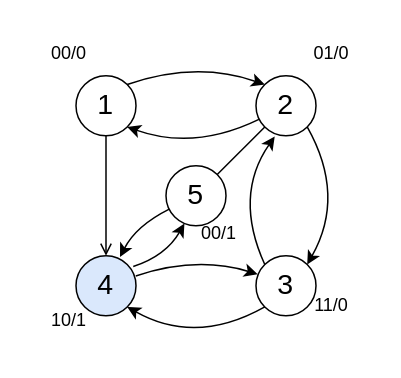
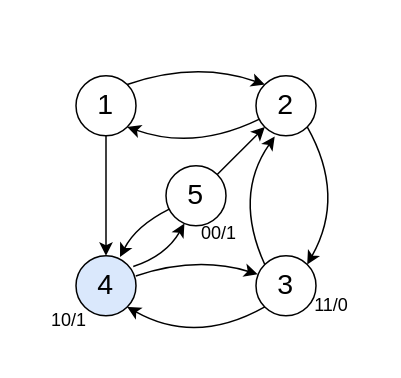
  <mxCell id="0" />
  <mxCell id="1" parent="0" />
  <mxCell id="2" value="&lt;font style=&quot;font-size: 19px;&quot;&gt;1&lt;/font&gt;" style="ellipse;whiteSpace=wrap;html=1;" parent="1" vertex="1"><mxGeometry x="50" y="50" width="40" height="40" as="geometry" /></mxCell>
  <mxCell id="3" value="&lt;span style=&quot;font-size: 19px;&quot;&gt;2&lt;/span&gt;" style="ellipse;whiteSpace=wrap;html=1;" parent="1" vertex="1"><mxGeometry x="170" y="50" width="40" height="40" as="geometry" /></mxCell>
  <mxCell id="4" value="&lt;span style=&quot;font-size: 19px;&quot;&gt;5&lt;/span&gt;" style="ellipse;whiteSpace=wrap;html=1;" parent="1" vertex="1"><mxGeometry x="110" y="110" width="40" height="40" as="geometry" /></mxCell>
  <mxCell id="5" value="&lt;font style=&quot;font-size: 19px;&quot;&gt;4&lt;/font&gt;" style="ellipse;whiteSpace=wrap;html=1;fillColor=#dae8fc;" parent="1" vertex="1"><mxGeometry x="50" y="170" width="40" height="40" as="geometry" /></mxCell>
  <mxCell id="6" value="&lt;font style=&quot;font-size: 19px;&quot;&gt;3&lt;/font&gt;" style="ellipse;whiteSpace=wrap;html=1;" parent="1" vertex="1"><mxGeometry x="170" y="170" width="40" height="40" as="geometry" /></mxCell>
  <mxCell id="7" value="11/0" style="text;html=1;align=center;verticalAlign=middle;resizable=0;points=[];autosize=1;strokeColor=none;fillColor=none;" parent="1" vertex="1"><mxGeometry x="195" y="188" width="50" height="30" as="geometry" /></mxCell>
  <mxCell id="8" value="10/1" style="text;html=1;align=center;verticalAlign=middle;resizable=0;points=[];autosize=1;strokeColor=none;fillColor=none;" parent="1" vertex="1"><mxGeometry x="20" y="198" width="50" height="30" as="geometry" /></mxCell>
  <mxCell id="9" value="00/1" style="text;html=1;align=center;verticalAlign=middle;resizable=0;points=[];autosize=1;strokeColor=none;fillColor=none;" parent="1" vertex="1"><mxGeometry x="120" y="140" width="50" height="30" as="geometry" /></mxCell>
- <mxCell id="10" value="00/0" style="text;html=1;align=center;verticalAlign=middle;resizable=0;points=[];autosize=1;strokeColor=none;fillColor=none;" parent="1" vertex="1"><mxGeometry x="20" y="20" width="50" height="30" as="geometry" /></mxCell>
- <mxCell id="11" value="01/0" style="text;html=1;align=center;verticalAlign=middle;resizable=0;points=[];autosize=1;strokeColor=none;fillColor=none;" parent="1" vertex="1"><mxGeometry x="195" y="20" width="50" height="30" as="geometry" /></mxCell>
  <mxCell id="12" value="" style="endArrow=classic;html=1;entryX=0;entryY=0;entryDx=0;entryDy=0;curved=1;exitX=1;exitY=0;exitDx=0;exitDy=0;" parent="1" source="2" target="3" edge="1"><mxGeometry width="50" height="50" relative="1" as="geometry"><mxPoint x="90" y="110" as="sourcePoint" /><mxPoint x="160" y="70" as="targetPoint" /><Array as="points"><mxPoint x="130" y="40" /></Array></mxGeometry></mxCell>
- <mxCell id="13" value="" style="endArrow=open;html=1;rounded=0;exitX=0.5;exitY=1;exitDx=0;exitDy=0;entryX=0.5;entryY=0;entryDx=0;entryDy=0;" parent="1" source="2" target="5" edge="1"><mxGeometry width="50" height="50" relative="1" as="geometry"><mxPoint x="60" y="110" as="sourcePoint" /><mxPoint x="140" y="110" as="targetPoint" /></mxGeometry></mxCell>
+ <mxCell id="13" value="" style="endArrow=classic;html=1;rounded=0;exitX=0.5;exitY=1;exitDx=0;exitDy=0;entryX=0.5;entryY=0;entryDx=0;entryDy=0;" parent="1" source="2" target="5" edge="1"><mxGeometry width="50" height="50" relative="1" as="geometry"><mxPoint x="60" y="110" as="sourcePoint" /><mxPoint x="140" y="110" as="targetPoint" /></mxGeometry></mxCell>
  <mxCell id="14" value="" style="endArrow=classic;html=1;exitX=0.049;exitY=0.728;exitDx=0;exitDy=0;curved=1;entryX=1;entryY=1;entryDx=0;entryDy=0;exitPerimeter=0;" parent="1" source="3" target="2" edge="1"><mxGeometry width="50" height="50" relative="1" as="geometry"><mxPoint x="89" y="90" as="sourcePoint" /><mxPoint x="120" y="80" as="targetPoint" /><Array as="points"><mxPoint x="129" y="100" /></Array></mxGeometry></mxCell>
  <mxCell id="15" value="" style="endArrow=classic;html=1;entryX=1;entryY=0;entryDx=0;entryDy=0;curved=1;exitX=1;exitY=1;exitDx=0;exitDy=0;" parent="1" source="3" target="6" edge="1"><mxGeometry width="50" height="50" relative="1" as="geometry"><mxPoint x="210" y="170" as="sourcePoint" /><mxPoint x="302" y="170" as="targetPoint" /><Array as="points"><mxPoint x="230" y="130" /></Array></mxGeometry></mxCell>
  <mxCell id="16" value="" style="endArrow=classic;html=1;entryX=1;entryY=1;entryDx=0;entryDy=0;curved=1;exitX=0;exitY=1;exitDx=0;exitDy=0;" parent="1" source="6" target="5" edge="1"><mxGeometry width="50" height="50" relative="1" as="geometry"><mxPoint x="78" y="244" as="sourcePoint" /><mxPoint x="170" y="244" as="targetPoint" /><Array as="points"><mxPoint x="130" y="230" /></Array></mxGeometry></mxCell>
  <mxCell id="17" value="" style="endArrow=classic;html=1;entryX=0.312;entryY=1.012;entryDx=0;entryDy=0;curved=1;exitX=0;exitY=0;exitDx=0;exitDy=0;entryPerimeter=0;" parent="1" source="6" target="3" edge="1"><mxGeometry width="50" height="50" relative="1" as="geometry"><mxPoint x="129" y="157" as="sourcePoint" /><mxPoint x="129" y="249" as="targetPoint" /><Array as="points"><mxPoint x="155" y="130" /></Array></mxGeometry></mxCell>
  <mxCell id="18" value="" style="endArrow=classic;html=1;entryX=0.028;entryY=0.307;entryDx=0;entryDy=0;curved=1;exitX=0.996;exitY=0.338;exitDx=0;exitDy=0;exitPerimeter=0;entryPerimeter=0;" parent="1" source="5" target="6" edge="1"><mxGeometry width="50" height="50" relative="1" as="geometry"><mxPoint x="175" y="172" as="sourcePoint" /><mxPoint x="83" y="172" as="targetPoint" /><Array as="points"><mxPoint x="130" y="170" /></Array></mxGeometry></mxCell>
  <mxCell id="19" value="" style="endArrow=classic;html=1;exitX=0.054;exitY=0.722;exitDx=0;exitDy=0;entryX=0.733;entryY=0.022;entryDx=0;entryDy=0;curved=1;entryPerimeter=0;exitPerimeter=0;" parent="1" source="4" target="5" edge="1"><mxGeometry width="50" height="50" relative="1" as="geometry"><mxPoint x="60" y="170" as="sourcePoint" /><mxPoint x="110" y="120" as="targetPoint" /><Array as="points"><mxPoint x="90" y="150" /></Array></mxGeometry></mxCell>
- <mxCell id="20" value="" style="endArrow=none;html=1;rounded=0;exitX=1;exitY=0;exitDx=0;exitDy=0;entryX=0;entryY=1;entryDx=0;entryDy=0;" parent="1" source="4" target="3" edge="1"><mxGeometry width="50" height="50" relative="1" as="geometry"><mxPoint x="126" y="154" as="sourcePoint" /><mxPoint x="94" y="186" as="targetPoint" /></mxGeometry></mxCell>
+ <mxCell id="20" value="" style="endArrow=classic;html=1;rounded=0;exitX=1;exitY=0;exitDx=0;exitDy=0;entryX=0;entryY=1;entryDx=0;entryDy=0;" parent="1" source="4" target="3" edge="1"><mxGeometry width="50" height="50" relative="1" as="geometry"><mxPoint x="126" y="154" as="sourcePoint" /><mxPoint x="94" y="186" as="targetPoint" /></mxGeometry></mxCell>
  <mxCell id="21" value="" style="endArrow=classic;html=1;exitX=0.954;exitY=0.18;exitDx=0;exitDy=0;entryX=0.307;entryY=0.964;entryDx=0;entryDy=0;curved=1;exitPerimeter=0;entryPerimeter=0;" parent="1" source="5" target="4" edge="1"><mxGeometry width="50" height="50" relative="1" as="geometry"><mxPoint x="146" y="160" as="sourcePoint" /><mxPoint x="114" y="192" as="targetPoint" /><Array as="points"><mxPoint x="110" y="170" /></Array></mxGeometry></mxCell>
